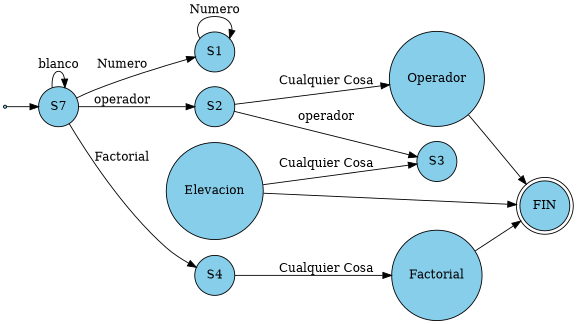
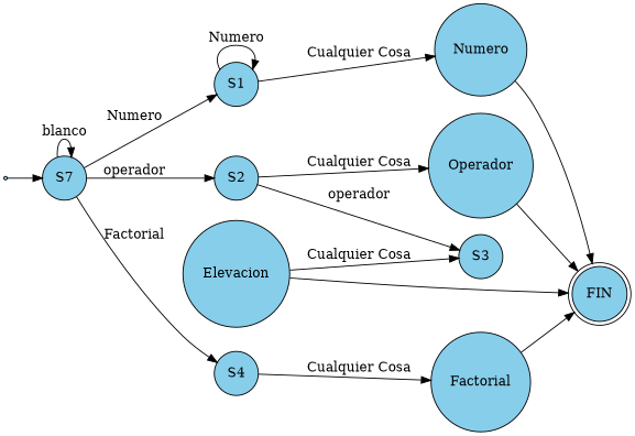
  digraph {
    rankdir=LR
    node [color=black fillcolor=skyblue shape=circle style=filled]
    qi [shape=point]
    n2 [label=S7]
    S1
    S2
    S4
+   Numero
    S3
    Operador
    Factorial
    FIN [shape=doublecircle]
    Elevacion
    qi -> n2
    n2 -> n2 [label=blanco]
    n2 -> S1 [label=Numero]
    n2 -> S2 [label=operador]
    n2 -> S4 [label=Factorial]
    S1 -> S1 [label=Numero]
+   S1 -> Numero [label="Cualquier Cosa"]
    S2 -> S3 [label=operador]
    S2 -> Operador [label="Cualquier Cosa"]
    S4 -> Factorial [label="Cualquier Cosa"]
+   Numero -> FIN
    Operador -> FIN
    Factorial -> FIN
    Elevacion -> S3 [label="Cualquier Cosa"]
    Elevacion -> FIN
  }
